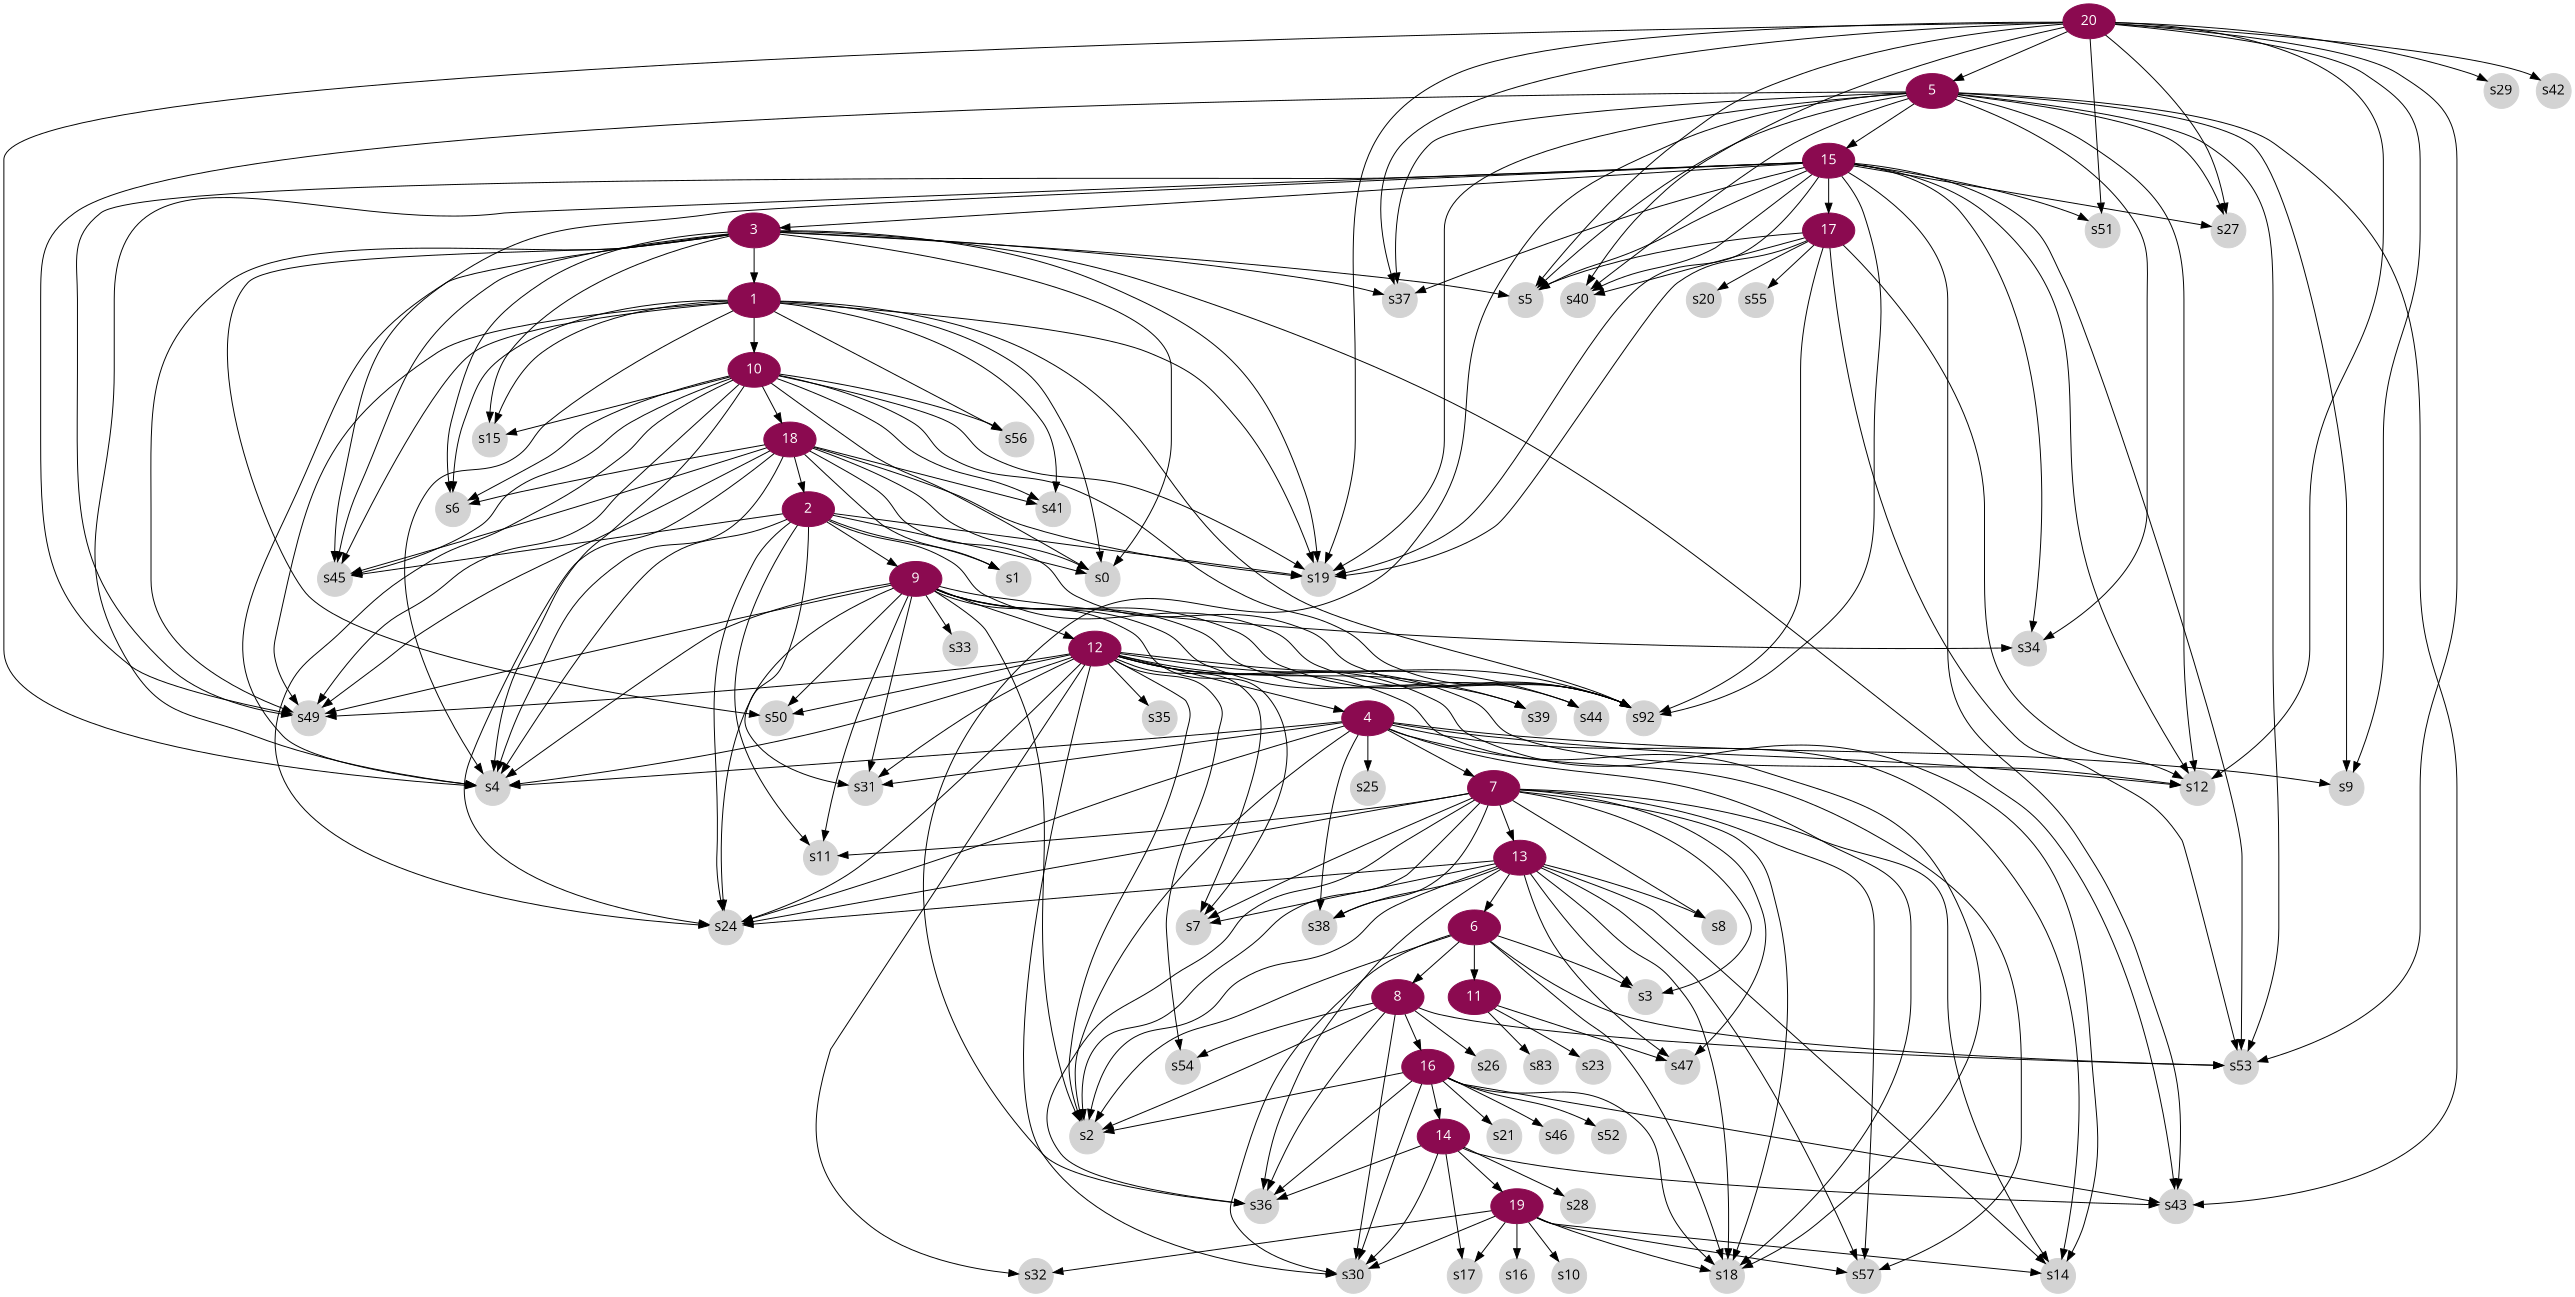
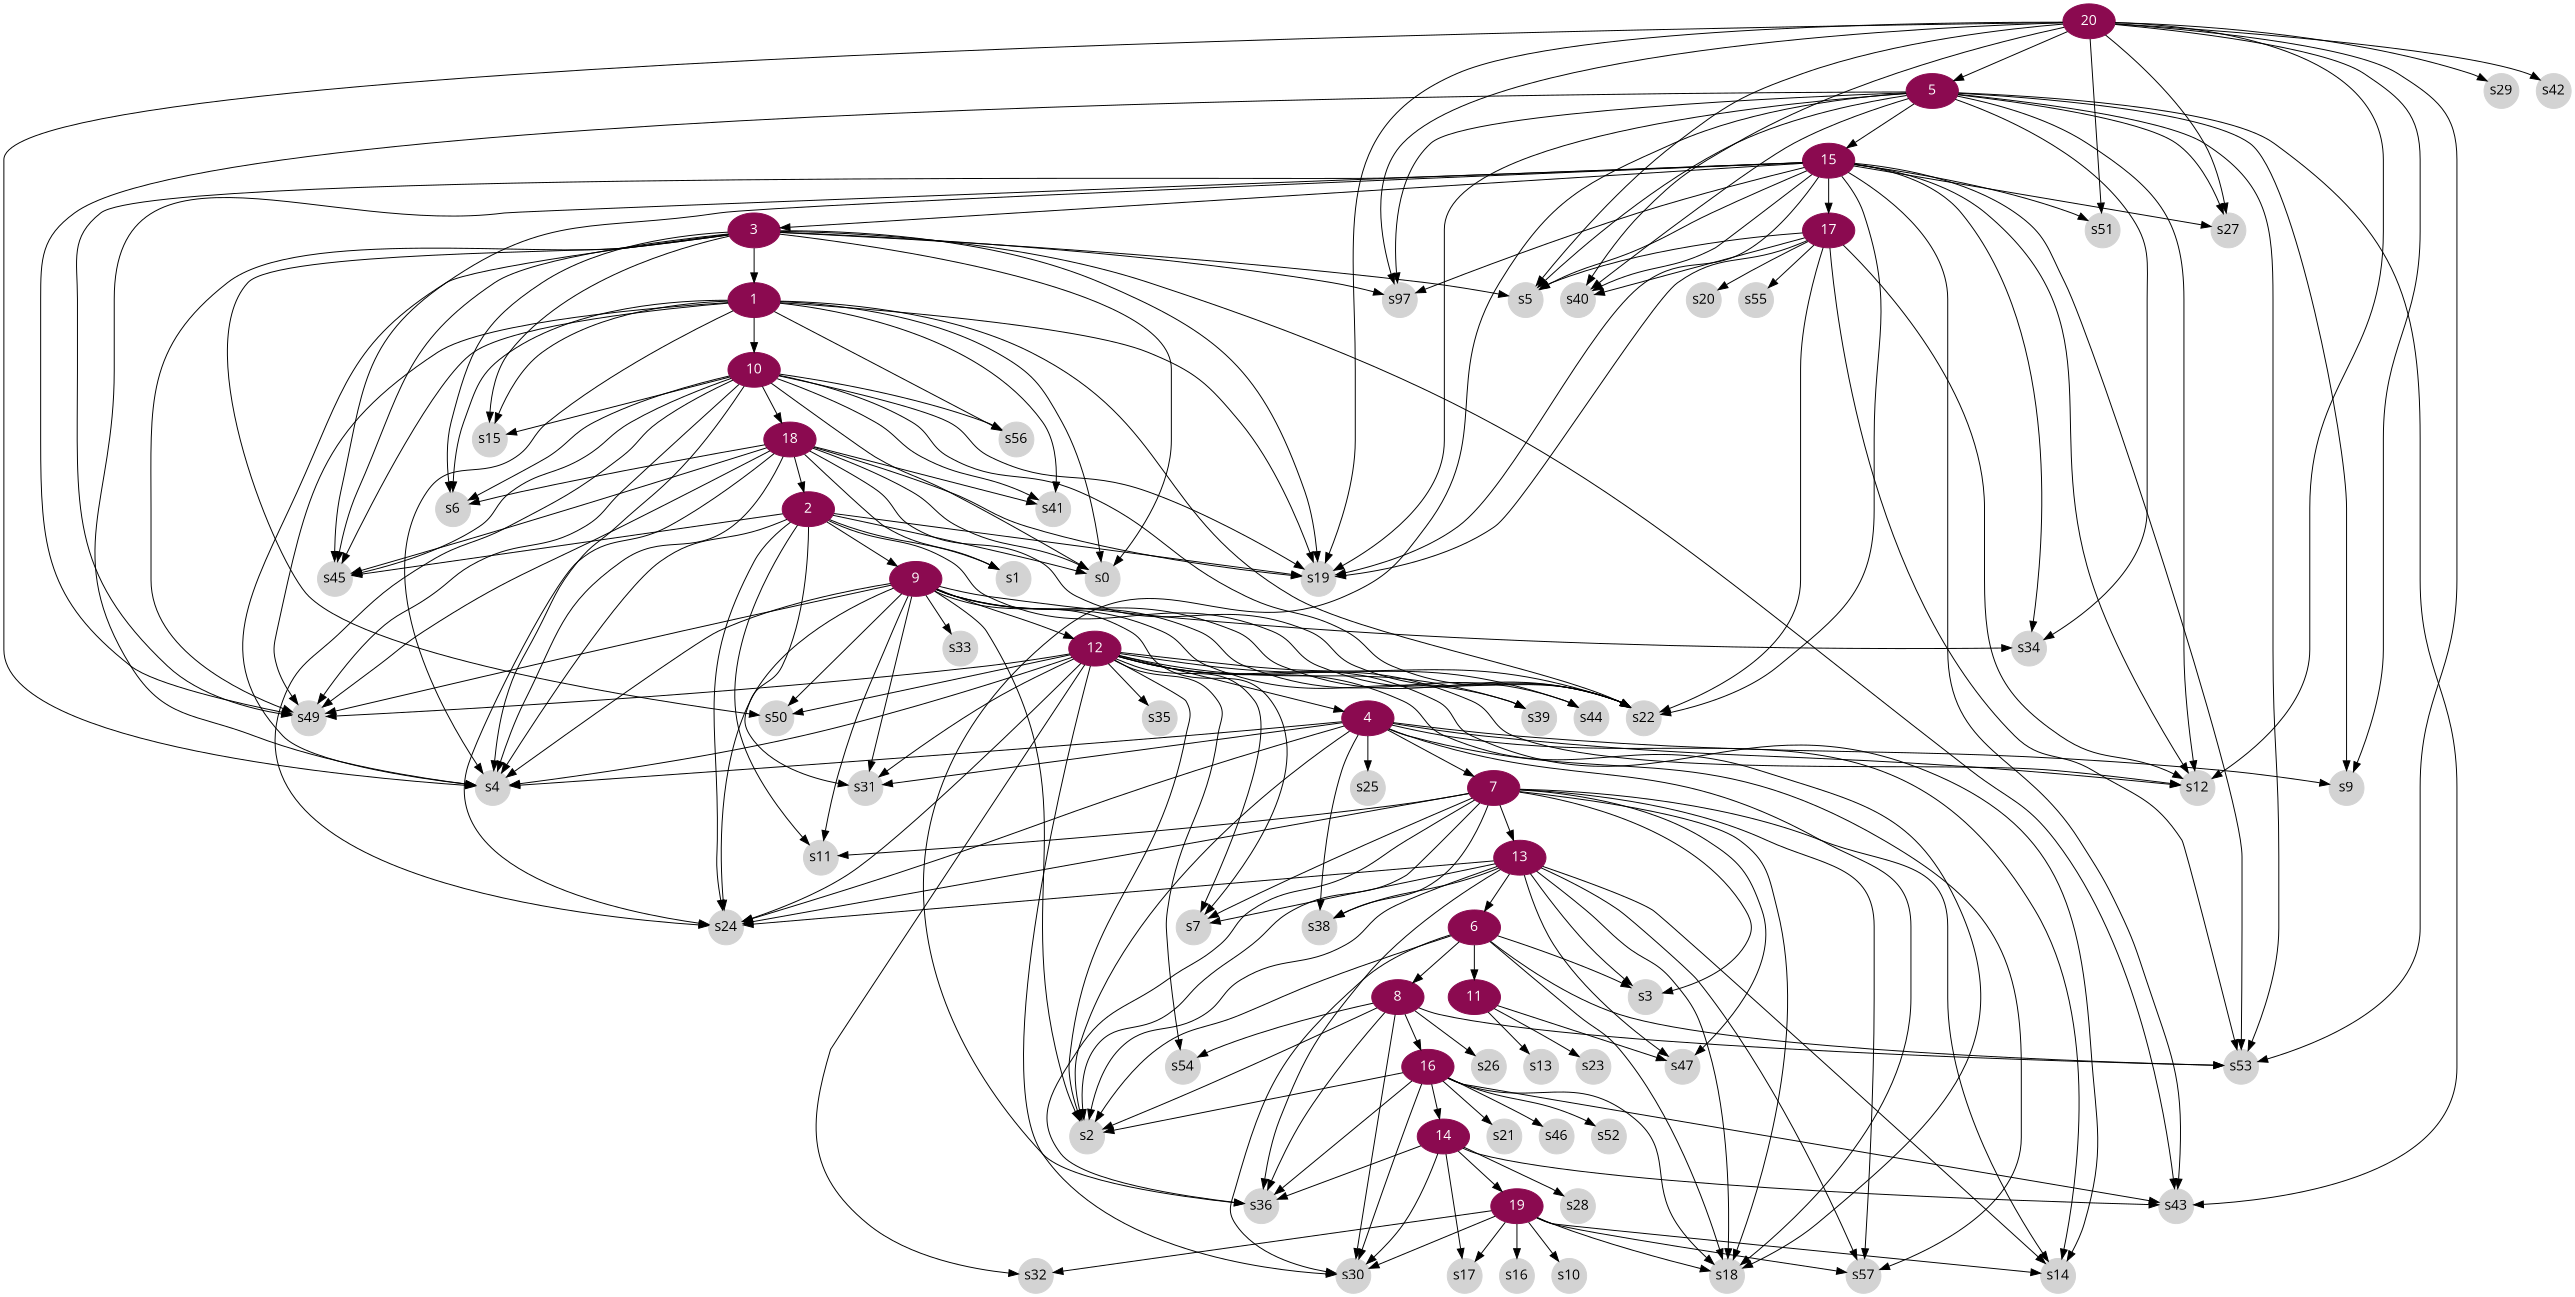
  digraph {
    fontname="Open Sans"
    node [color=lightgrey fontcolor=black fontname="Open Sans" style=filled fixedsize=true shape=circle]
    edge [fontname="Open Sans"]
    3 [color=deeppink4 fontcolor=white fixedsize="" shape=""]
    1 [color=deeppink4 fontcolor=white fixedsize="" shape=""]
    s0
    s4
    s6
    s15
    s19
    s45
    s49
    s5
-   s37
+   s37 [label=s97]
    s43
    s50
    10 [color=deeppink4 fontcolor=white fixedsize="" shape=""]
-   s22 [label=s92]
+   s22
    s41
    s56
    18 [color=deeppink4 fontcolor=white fixedsize="" shape=""]
    s24
    2 [color=deeppink4 fontcolor=white fixedsize="" shape=""]
    s1
    9 [color=deeppink4 fontcolor=white fixedsize="" shape=""]
    s11
    s31
    s34
    12 [color=deeppink4 fontcolor=white fixedsize="" shape=""]
    s2
    s7
    s39
    s44
    s33
    15 [color=deeppink4 fontcolor=white fixedsize="" shape=""]
    17 [color=deeppink4 fontcolor=white fixedsize="" shape=""]
    s12
    s27
    s40
    s53
    s51
    s20
    s55
    4 [color=deeppink4 fontcolor=white fixedsize="" shape=""]
    s14
    s18
    s30
    s54
    s32
    s35
    7 [color=deeppink4 fontcolor=white fixedsize="" shape=""]
    s9
    s25
    s38
    s57
    s36
    13 [color=deeppink4 fontcolor=white fixedsize="" shape=""]
    s3
-   s8
    s47
    20 [color=deeppink4 fontcolor=white fixedsize="" shape=""]
    5 [color=deeppink4 fontcolor=white fixedsize="" shape=""]
    s29
    s42
    6 [color=deeppink4 fontcolor=white fixedsize="" shape=""]
    8 [color=deeppink4 fontcolor=white fixedsize="" shape=""]
    11 [color=deeppink4 fontcolor=white fixedsize="" shape=""]
    16 [color=deeppink4 fontcolor=white fixedsize="" shape=""]
    s26
-   s13 [label=s83]
+   s13
    s23
    14 [color=deeppink4 fontcolor=white fixedsize="" shape=""]
    s21
    s46
    s52
    19 [color=deeppink4 fontcolor=white fixedsize="" shape=""]
    s17
    s28
    s10
    s16
    3 -> 1
    3 -> s0
    3 -> s4
    3 -> s6
    3 -> s15
    3 -> s19
    3 -> s45
    3 -> s49
    3 -> s5
    3 -> s37
    3 -> s43
    3 -> s50
    1 -> s0
    1 -> s4
    1 -> s6
    1 -> s15
    1 -> s19
    1 -> s45
    1 -> s49
    1 -> 10
    1 -> s22
    1 -> s41
    1 -> s56
    10 -> s0
    10 -> s4
    10 -> s6
    10 -> s15
    10 -> s19
    10 -> s45
    10 -> s49
    10 -> s22
    10 -> s41
    10 -> s56
    10 -> 18
    10 -> s24
    18 -> s0
    18 -> s4
    18 -> s6
    18 -> s19
    18 -> s45
    18 -> s49
    18 -> s22
    18 -> s41
    18 -> s24
    18 -> 2
    18 -> s1
    2 -> s0
    2 -> s4
    2 -> s19
    2 -> s45
    2 -> s22
    2 -> s24
    2 -> s1
    2 -> 9
    2 -> s11
    2 -> s31
    9 -> s4
    9 -> s49
    9 -> s50
    9 -> s22
    9 -> s24
    9 -> s11
    9 -> s31
    9 -> s34
    9 -> 12
    9 -> s2
    9 -> s7
    9 -> s39
    9 -> s44
    9 -> s33
    12 -> s4
    12 -> s49
    12 -> s50
    12 -> s22
    12 -> s24
    12 -> s31
    12 -> s2
    12 -> s7
    12 -> s39
    12 -> s44
    12 -> s12
    12 -> 4
    12 -> s14
    12 -> s18
    12 -> s30
    12 -> s54
    12 -> s32
    12 -> s35
    15 -> 3
    15 -> s4
    15 -> s19
    15 -> s45
    15 -> s49
    15 -> s5
    15 -> s37
    15 -> s43
    15 -> s22
    15 -> s34
    15 -> 17
    15 -> s12
    15 -> s27
    15 -> s40
    15 -> s53
    15 -> s51
    17 -> s19
    17 -> s5
    17 -> s22
    17 -> s12
    17 -> s40
    17 -> s53
    17 -> s20
    17 -> s55
    4 -> s4
    4 -> s24
    4 -> s31
    4 -> s2
    4 -> s12
    4 -> s14
    4 -> s18
    4 -> 7
    4 -> s9
    4 -> s25
    4 -> s38
    4 -> s57
    7 -> s24
    7 -> s11
    7 -> s2
    7 -> s7
    7 -> s14
    7 -> s18
    7 -> s38
    7 -> s57
    7 -> s36
    7 -> 13
    7 -> s3
-   7 -> s8
    7 -> s47
    13 -> s24
    13 -> s2
    13 -> s7
    13 -> s14
    13 -> s18
    13 -> s38
    13 -> s57
    13 -> s36
    13 -> s3
-   13 -> s8
    13 -> s47
    13 -> 6
    20 -> s4
    20 -> s19
    20 -> s5
    20 -> s37
    20 -> s12
    20 -> s27
    20 -> s40
    20 -> s53
    20 -> s51
    20 -> s9
    20 -> 5
    20 -> s29
    20 -> s42
    5 -> s19
    5 -> s49
    5 -> s5
    5 -> s37
    5 -> s43
    5 -> s34
    5 -> 15
    5 -> s12
    5 -> s27
    5 -> s40
    5 -> s53
    5 -> s9
    5 -> s36
    6 -> s2
    6 -> s53
    6 -> s18
    6 -> s30
    6 -> s3
    6 -> 8
    6 -> 11
    8 -> s2
    8 -> s53
    8 -> s30
    8 -> s54
    8 -> s36
    8 -> 16
    8 -> s26
    11 -> s47
    11 -> s13
    11 -> s23
    16 -> s43
    16 -> s2
    16 -> s18
    16 -> s30
    16 -> s36
    16 -> 14
    16 -> s21
    16 -> s46
    16 -> s52
    14 -> s43
    14 -> s30
    14 -> s36
    14 -> 19
    14 -> s17
    14 -> s28
    19 -> s14
    19 -> s18
    19 -> s30
    19 -> s32
    19 -> s57
    19 -> s17
    19 -> s10
    19 -> s16
  }
